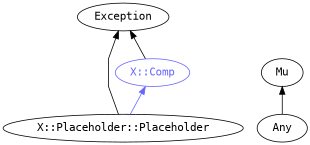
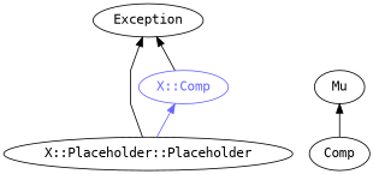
  digraph {
    bgcolor="#FFFFFF"
    fontname="DejaVu Sans Mono"
    rankdir=BT
    splines=polyline
    node [color="#000000" fontcolor="#000000" fontname="DejaVu Sans Mono"]
    edge [color="#000000" fontname="DejaVu Sans Mono"]
    n1 [label="X::Placeholder::Placeholder"]
    Exception
    "X::Comp" [color="#6666FF" fontcolor="#6666FF"]
-   Any
+   Any [label=Comp]
    Mu
    n1 -> Exception
    n1 -> "X::Comp" [color="#6666FF"]
    "X::Comp" -> Exception
    Any -> Mu
  }
